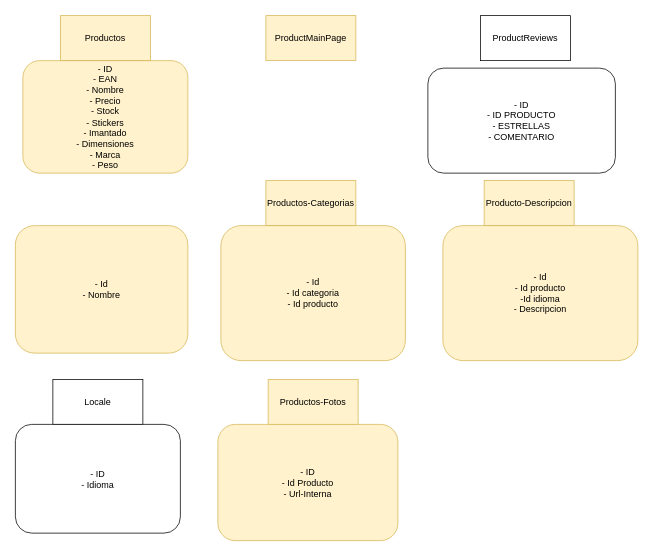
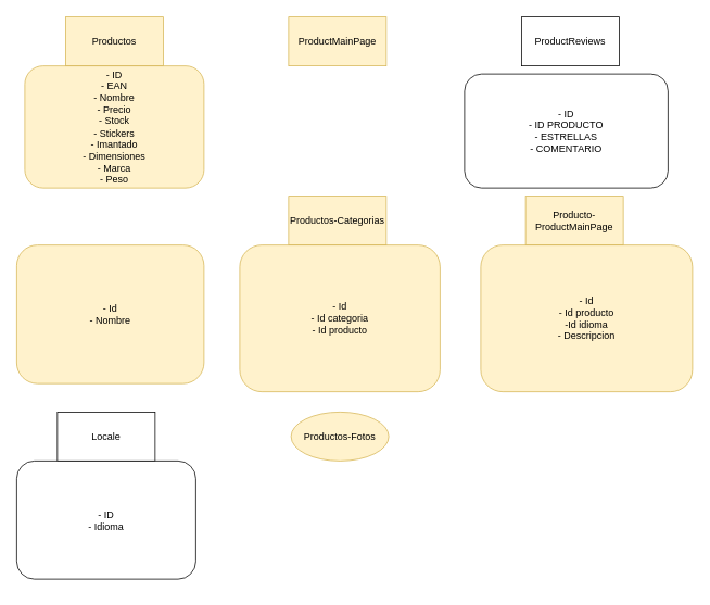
  <mxCell id="0" />
  <mxCell id="1" parent="0" />
  <mxCell id="2" value="Productos" style="rounded=0;whiteSpace=wrap;html=1;fillColor=#fff2cc;strokeColor=#d6b656;" parent="1" vertex="1"><mxGeometry x="80" y="20" width="120" height="60" as="geometry" /></mxCell>
  <mxCell id="3" value="ProductMainPage" style="rounded=0;whiteSpace=wrap;html=1;fillColor=#fff2cc;strokeColor=#d6b656;" parent="1" vertex="1"><mxGeometry x="354" y="20" width="120" height="60" as="geometry" /></mxCell>
  <mxCell id="4" value="- ID&lt;br&gt;- EAN&lt;br&gt;- Nombre&lt;br&gt;- Precio&lt;br&gt;- Stock&lt;br&gt;- Stickers&lt;br&gt;- Imantado&lt;br&gt;- Dimensiones&lt;br&gt;- Marca&lt;br&gt;- Peso" style="rounded=1;whiteSpace=wrap;html=1;fillColor=#fff2cc;strokeColor=#d6b656;" parent="1" vertex="1"><mxGeometry x="30" y="80" width="220" height="150" as="geometry" /></mxCell>
  <mxCell id="5" value="ProductReviews" style="rounded=0;whiteSpace=wrap;html=1;" parent="1" vertex="1"><mxGeometry x="640" y="20" width="120" height="60" as="geometry" /></mxCell>
  <mxCell id="6" value="- ID&lt;br&gt;- ID PRODUCTO&lt;br&gt;- ESTRELLAS&lt;br&gt;- COMENTARIO" style="rounded=1;whiteSpace=wrap;html=1;" parent="1" vertex="1"><mxGeometry x="570" y="90" width="250" height="140" as="geometry" /></mxCell>
  <mxCell id="7" value="- Id&lt;br&gt;- Nombre" style="rounded=1;whiteSpace=wrap;html=1;fillColor=#fff2cc;strokeColor=#d6b656;" parent="1" vertex="1"><mxGeometry x="20" y="300" width="230" height="170" as="geometry" /></mxCell>
  <mxCell id="8" value="Productos-Categorias" style="rounded=0;whiteSpace=wrap;html=1;fillColor=#fff2cc;strokeColor=#d6b656;" parent="1" vertex="1"><mxGeometry x="354" y="240" width="120" height="60" as="geometry" /></mxCell>
  <mxCell id="9" value="- Id&lt;br&gt;- Id categoria&lt;br&gt;- Id producto" style="rounded=1;whiteSpace=wrap;html=1;fillColor=#fff2cc;strokeColor=#d6b656;" parent="1" vertex="1"><mxGeometry x="294" y="300" width="246" height="180" as="geometry" /></mxCell>
- <mxCell id="10" value="Producto-Descripcion" style="rounded=0;whiteSpace=wrap;html=1;fillColor=#fff2cc;strokeColor=#d6b656;" parent="1" vertex="1"><mxGeometry x="645" y="240" width="120" height="60" as="geometry" /></mxCell>
+ <mxCell id="10" value="Producto-ProductMainPage" style="rounded=0;whiteSpace=wrap;html=1;fillColor=#fff2cc;strokeColor=#d6b656;" parent="1" vertex="1"><mxGeometry x="645" y="240" width="120" height="60" as="geometry" /></mxCell>
  <mxCell id="11" value="- Id&lt;br&gt;- Id producto&lt;br&gt;-Id idioma&lt;br&gt;- Descripcion&lt;br&gt;" style="rounded=1;whiteSpace=wrap;html=1;fillColor=#fff2cc;strokeColor=#d6b656;" parent="1" vertex="1"><mxGeometry x="590" y="300" width="260" height="180" as="geometry" /></mxCell>
  <mxCell id="12" value="Locale" style="rounded=0;whiteSpace=wrap;html=1;" parent="1" vertex="1"><mxGeometry x="70" y="505" width="120" height="60" as="geometry" /></mxCell>
  <mxCell id="13" value="- ID&lt;br&gt;- Idioma" style="rounded=1;whiteSpace=wrap;html=1;" parent="1" vertex="1"><mxGeometry x="20" y="565" width="220" height="145" as="geometry" /></mxCell>
- <mxCell id="14" value="Productos-Fotos" style="rounded=0;whiteSpace=wrap;html=1;fillColor=#fff2cc;strokeColor=#d6b656;" parent="1" vertex="1"><mxGeometry x="357" y="505" width="120" height="60" as="geometry" /></mxCell>
- <mxCell id="15" value="- ID&lt;br&gt;- Id Producto&lt;br&gt;- Url-Interna" style="rounded=1;whiteSpace=wrap;html=1;fillColor=#fff2cc;strokeColor=#d6b656;" parent="1" vertex="1"><mxGeometry x="290" y="565" width="240" height="155" as="geometry" /></mxCell>
+ <mxCell id="14" value="Productos-Fotos" style="ellipse;whiteSpace=wrap;html=1;fillColor=#fff2cc;strokeColor=#d6b656;" parent="1" vertex="1"><mxGeometry x="357" y="505" width="120" height="60" as="geometry" /></mxCell>
